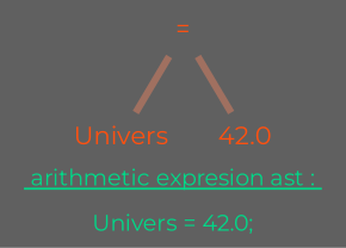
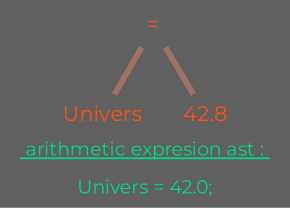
  digraph {
    bgcolor="#606060"
    fontcolor="#00d787"
    fontsize=16
    label=< <u> arithmetic expresion ast : </u> <br/> <br/>Univers = 42.0;>
    ranksep=.55
    fontname=Montserrat
    node [fontcolor="#ff500f" fontname=Montserrat fontsize=18 shape=none]
    edge [color="#A07060" dir=none penwidth=5 fontname=Montserrat]
    n1 [label="="]
    n2 [label=Univers]
-   n3 [label=42.0]
+   n3 [label=42.8]
    n1 -> n2
    n1 -> n3
  }
